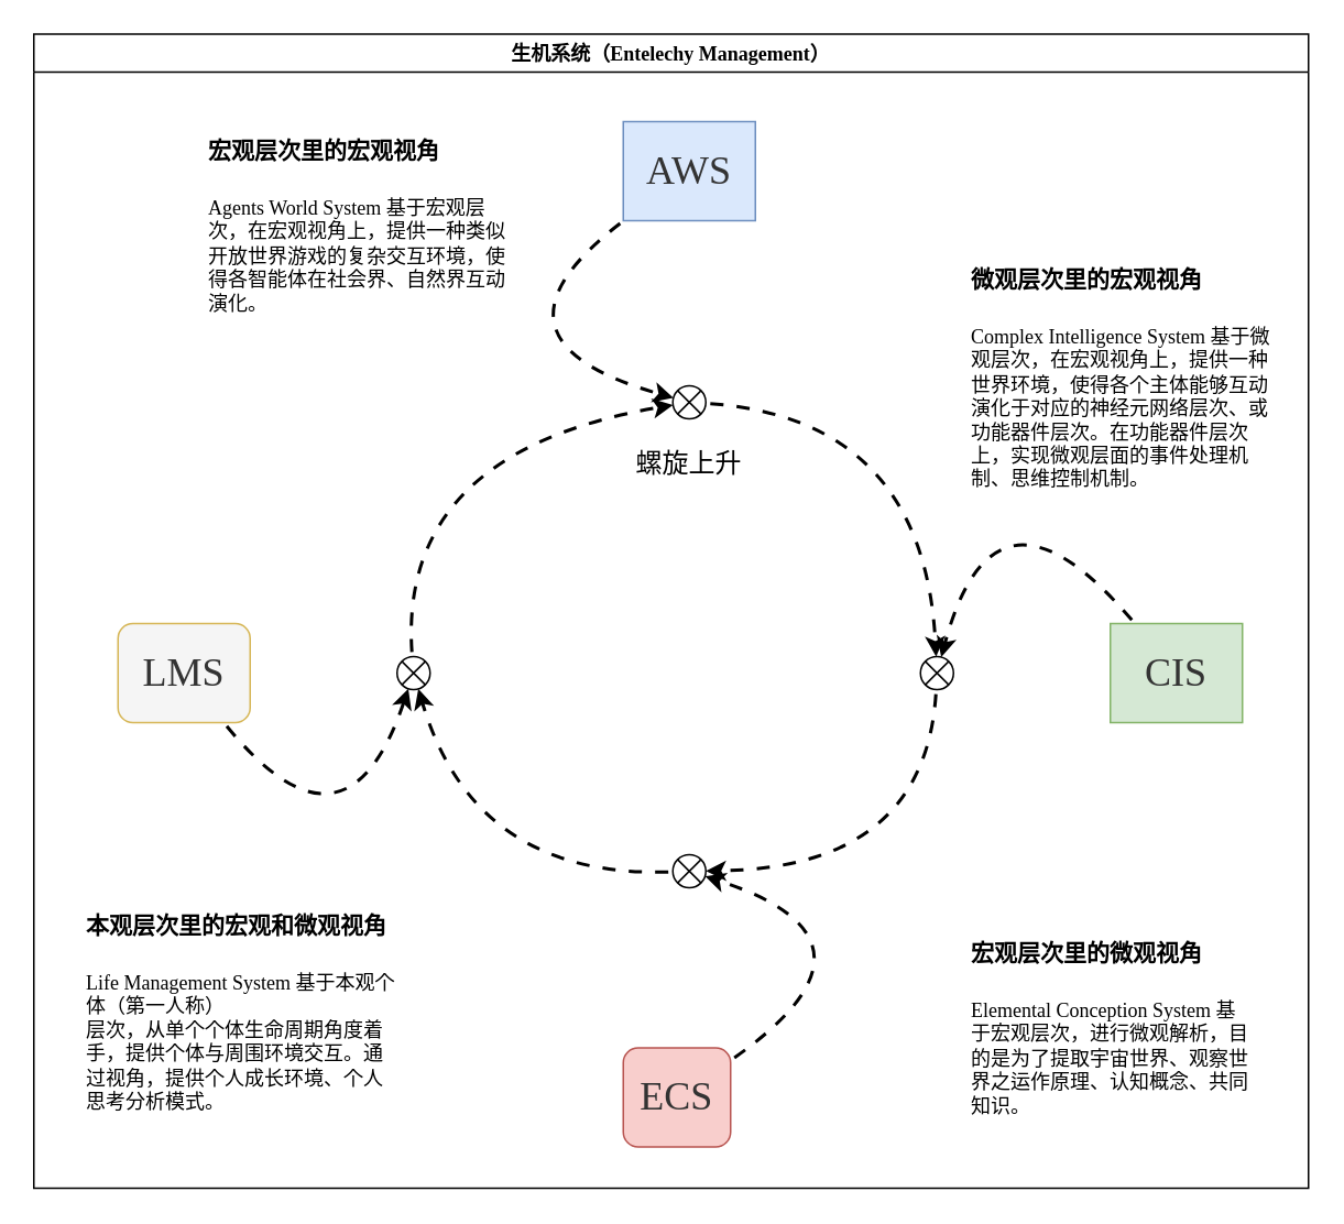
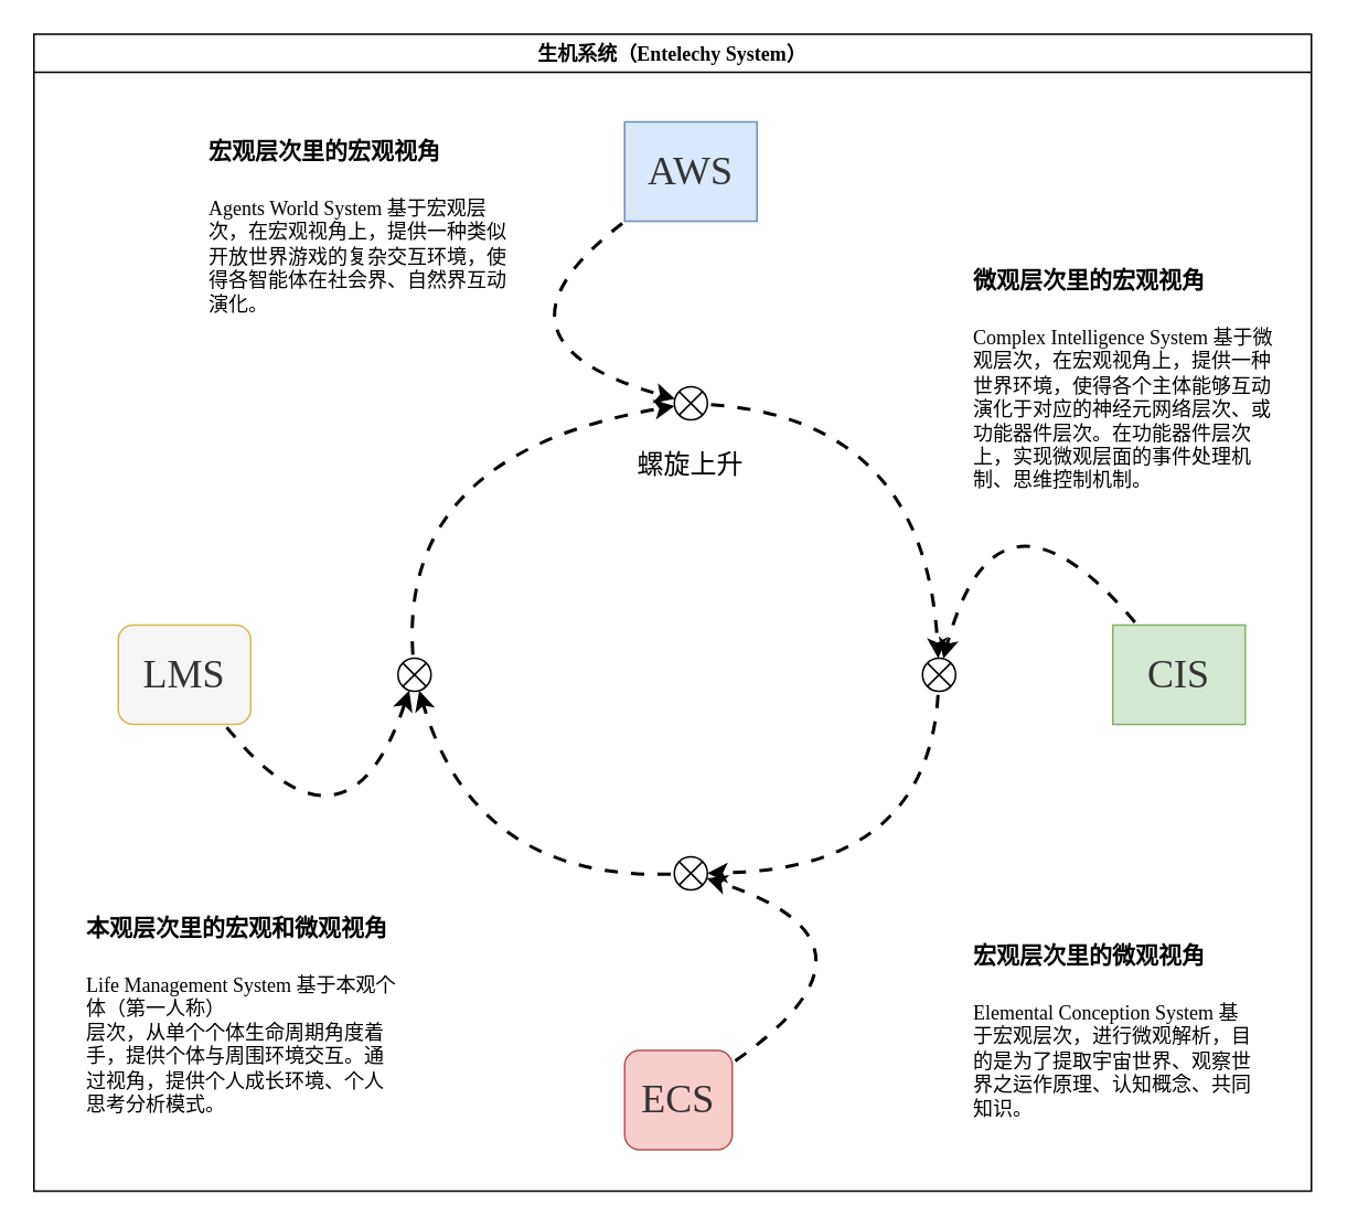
  <mxCell id="0" />
  <mxCell id="1" parent="0" />
- <mxCell id="2" value="生机系统（Entelechy Management）" style="swimlane;fontFamily=Times New Roman;fontSize=12;movable=0;" parent="1" vertex="1"><mxGeometry x="20" y="20" width="772" height="699" as="geometry" /></mxCell>
+ <mxCell id="2" value="生机系统（Entelechy System）" style="swimlane;fontFamily=Times New Roman;fontSize=12;movable=0;" parent="1" vertex="1"><mxGeometry x="20" y="20" width="772" height="699" as="geometry" /></mxCell>
  <mxCell id="3" value="AWS" style="whiteSpace=wrap;html=1;fontFamily=Times New Roman;fontSize=24;fillColor=#dae8fc;strokeColor=#6c8ebf;fontColor=#333333;rounded=0;" parent="2" vertex="1"><mxGeometry x="357" y="53" width="80" height="60" as="geometry" /></mxCell>
  <mxCell id="4" value="&lt;h1 style=&quot;&quot;&gt;&lt;font style=&quot;font-size: 14px;&quot;&gt;宏观层次里的宏观视角&lt;/font&gt;&lt;/h1&gt;&lt;p style=&quot;font-size: 12px;&quot;&gt;Agents World System 基于宏观层次，在宏观视角上，提供一种类似开放世界游戏的复杂交互环境，使得各智能体在社会界、自然界互动演化。&lt;/p&gt;" style="text;html=1;strokeColor=none;fillColor=none;spacing=5;spacingTop=-20;whiteSpace=wrap;overflow=hidden;rounded=0;fontFamily=Times New Roman;fontSize=12;" parent="2" vertex="1"><mxGeometry x="101" y="48" width="198" height="125" as="geometry" /></mxCell>
  <mxCell id="5" value="" style="shape=sumEllipse;perimeter=ellipsePerimeter;whiteSpace=wrap;html=1;backgroundOutline=1;fontFamily=Times New Roman;fontSize=14;" parent="2" vertex="1"><mxGeometry x="537" y="377" width="20" height="20" as="geometry" /></mxCell>
  <mxCell id="6" value="" style="shape=sumEllipse;perimeter=ellipsePerimeter;whiteSpace=wrap;html=1;backgroundOutline=1;fontFamily=Times New Roman;fontSize=14;" parent="2" vertex="1"><mxGeometry x="387" y="497" width="20" height="20" as="geometry" /></mxCell>
  <mxCell id="7" style="orthogonalLoop=1;jettySize=auto;html=1;fontFamily=Times New Roman;fontSize=14;strokeWidth=2;curved=1;comic=0;flowAnimation=1;" parent="2" source="5" target="6" edge="1"><mxGeometry relative="1" as="geometry"><mxPoint x="683" y="394" as="targetPoint" /><mxPoint x="421" y="230" as="sourcePoint" /><Array as="points"><mxPoint x="541" y="505" /></Array></mxGeometry></mxCell>
  <mxCell id="8" value="&lt;h1 style=&quot;&quot;&gt;&lt;font style=&quot;font-size: 14px;&quot;&gt;宏观层次里的微观视角&lt;/font&gt;&lt;/h1&gt;&lt;p style=&quot;font-size: 12px;&quot;&gt;Elemental Conception System 基于宏观层次，进行微观解析，目的是为了提取宇宙世界、观察世界之运作原理、认知概念、共同知识。&lt;br&gt;&lt;/p&gt;" style="text;html=1;strokeColor=none;fillColor=none;spacing=5;spacingTop=-20;whiteSpace=wrap;overflow=hidden;rounded=0;fontFamily=Times New Roman;fontSize=12;" parent="2" vertex="1"><mxGeometry x="563" y="534" width="179" height="132" as="geometry" /></mxCell>
  <mxCell id="9" value="ECS" style="rounded=1;whiteSpace=wrap;html=1;fontFamily=Times New Roman;fontSize=24;fillColor=#f8cecc;strokeColor=#b85450;fontColor=#333333;" parent="2" vertex="1"><mxGeometry x="357" y="614" width="65" height="60" as="geometry" /></mxCell>
  <mxCell id="10" style="orthogonalLoop=1;jettySize=auto;html=1;fontFamily=Times New Roman;fontSize=14;strokeWidth=2;curved=1;comic=0;flowAnimation=1;" parent="2" source="9" target="6" edge="1"><mxGeometry relative="1" as="geometry"><mxPoint x="543" y="464" as="targetPoint" /><Array as="points"><mxPoint x="527" y="549" /></Array></mxGeometry></mxCell>
  <mxCell id="11" value="&lt;h1 style=&quot;&quot;&gt;&lt;font style=&quot;font-size: 14px;&quot;&gt;微观层次里的宏观视角&lt;/font&gt;&lt;/h1&gt;&lt;p style=&quot;font-size: 12px;&quot;&gt;Complex Intelligence System 基于微观层次，在宏观视角上，提供一种世界环境，使得各个主体能够互动演化于对应的神经元网络层次、或功能器件层次。在功能器件层次上，实现微观层面的事件处理机制、思维控制机制。&lt;/p&gt;" style="text;html=1;strokeColor=none;fillColor=none;spacing=5;spacingTop=-20;whiteSpace=wrap;overflow=hidden;rounded=0;fontFamily=Times New Roman;fontSize=12;" parent="2" vertex="1"><mxGeometry x="563" y="126" width="190" height="162" as="geometry" /></mxCell>
  <mxCell id="12" value="" style="shape=sumEllipse;perimeter=ellipsePerimeter;whiteSpace=wrap;html=1;backgroundOutline=1;fontFamily=Times New Roman;fontSize=14;" parent="2" vertex="1"><mxGeometry x="220" y="377" width="20" height="20" as="geometry" /></mxCell>
  <mxCell id="13" style="orthogonalLoop=1;jettySize=auto;html=1;fontFamily=Times New Roman;fontSize=14;strokeWidth=2;curved=1;comic=0;flowAnimation=1;" parent="2" source="6" target="12" edge="1"><mxGeometry relative="1" as="geometry"><Array as="points"><mxPoint x="267" y="512" /></Array></mxGeometry></mxCell>
  <mxCell id="14" value="LMS" style="rounded=1;whiteSpace=wrap;html=1;fontFamily=Times New Roman;fontSize=24;fillColor=#f5f5f5;strokeColor=#d6b656;fontColor=#333333;" parent="2" vertex="1"><mxGeometry x="51" y="357" width="80" height="60" as="geometry" /></mxCell>
  <mxCell id="15" style="orthogonalLoop=1;jettySize=auto;html=1;fontFamily=Times New Roman;fontSize=14;strokeWidth=2;comic=0;flowAnimation=1;curved=1;" parent="2" source="14" target="12" edge="1"><mxGeometry relative="1" as="geometry"><Array as="points"><mxPoint x="189" y="509" /></Array></mxGeometry></mxCell>
  <mxCell id="16" value="CIS" style="whiteSpace=wrap;html=1;fontFamily=Times New Roman;fontSize=24;fillColor=#d5e8d4;strokeColor=#82b366;fontColor=#333333;rounded=0;" parent="2" vertex="1"><mxGeometry x="652" y="357" width="80" height="60" as="geometry" /></mxCell>
  <mxCell id="17" style="edgeStyle=none;curved=1;orthogonalLoop=1;jettySize=auto;html=1;fontFamily=Times New Roman;fontSize=14;strokeWidth=2;comic=0;flowAnimation=1;" parent="2" source="16" target="5" edge="1"><mxGeometry relative="1" as="geometry"><Array as="points"><mxPoint x="582" y="256" /></Array><mxPoint x="299.442" y="118" as="sourcePoint" /><mxPoint x="556" y="342" as="targetPoint" /></mxGeometry></mxCell>
  <mxCell id="18" value="&lt;p style=&quot;line-height: 1.2;&quot;&gt;&lt;/p&gt;&lt;h1 style=&quot;&quot;&gt;&lt;font style=&quot;font-size: 14px;&quot;&gt;本观层次里的宏观和微观视角&lt;/font&gt;&lt;/h1&gt;&lt;p style=&quot;font-size: 12px;&quot;&gt;&lt;/p&gt;Life Management System 基于本观个体（第一人称）&lt;br&gt;层次，从单个个体&lt;span style=&quot;background-color: initial;&quot;&gt;生命周期角度着手，提供个体与周围环境交互。通过视角，&lt;/span&gt;&lt;span style=&quot;background-color: initial;&quot;&gt;提供个人成长环境、个人思考分析模式。&lt;/span&gt;&lt;p&gt;&lt;/p&gt;" style="text;html=1;strokeColor=none;fillColor=none;spacing=5;spacingTop=-20;whiteSpace=wrap;overflow=hidden;rounded=0;fontFamily=Times New Roman;fontSize=12;" parent="2" vertex="1"><mxGeometry x="27" y="517" width="196" height="149" as="geometry" /></mxCell>
  <mxCell id="19" style="edgeStyle=none;curved=1;orthogonalLoop=1;jettySize=auto;html=1;fontFamily=Times New Roman;fontSize=14;strokeWidth=2;comic=0;flowAnimation=1;" parent="1" source="3" target="22" edge="1"><mxGeometry relative="1" as="geometry"><Array as="points"><mxPoint x="282" y="205" /></Array></mxGeometry></mxCell>
  <mxCell id="20" style="orthogonalLoop=1;jettySize=auto;html=1;fontFamily=Times New Roman;fontSize=14;strokeWidth=2;curved=1;comic=0;flowAnimation=1;" parent="1" source="12" target="22" edge="1"><mxGeometry relative="1" as="geometry"><Array as="points"><mxPoint x="239" y="273" /></Array></mxGeometry></mxCell>
  <mxCell id="21" value="螺旋上升" style="text;html=1;strokeColor=none;fillColor=none;align=center;verticalAlign=middle;whiteSpace=wrap;rounded=0;fontFamily=Times New Roman;fontSize=16;horizontal=1;direction=south;rotation=0;" parent="1" vertex="1"><mxGeometry x="377" y="267" width="80" height="25" as="geometry" /></mxCell>
  <mxCell id="22" value="" style="shape=sumEllipse;perimeter=ellipsePerimeter;whiteSpace=wrap;html=1;backgroundOutline=1;fontFamily=Times New Roman;fontSize=14;" parent="1" vertex="1"><mxGeometry x="407" y="233" width="20" height="20" as="geometry" /></mxCell>
  <mxCell id="23" style="orthogonalLoop=1;jettySize=auto;html=1;fontFamily=Times New Roman;fontSize=14;strokeWidth=2;curved=1;comic=0;flowAnimation=1;" parent="1" source="22" target="5" edge="1"><mxGeometry relative="1" as="geometry"><mxPoint x="435" y="322" as="targetPoint" /><mxPoint x="441" y="250" as="sourcePoint" /><Array as="points"><mxPoint x="559" y="252" /></Array></mxGeometry></mxCell>
